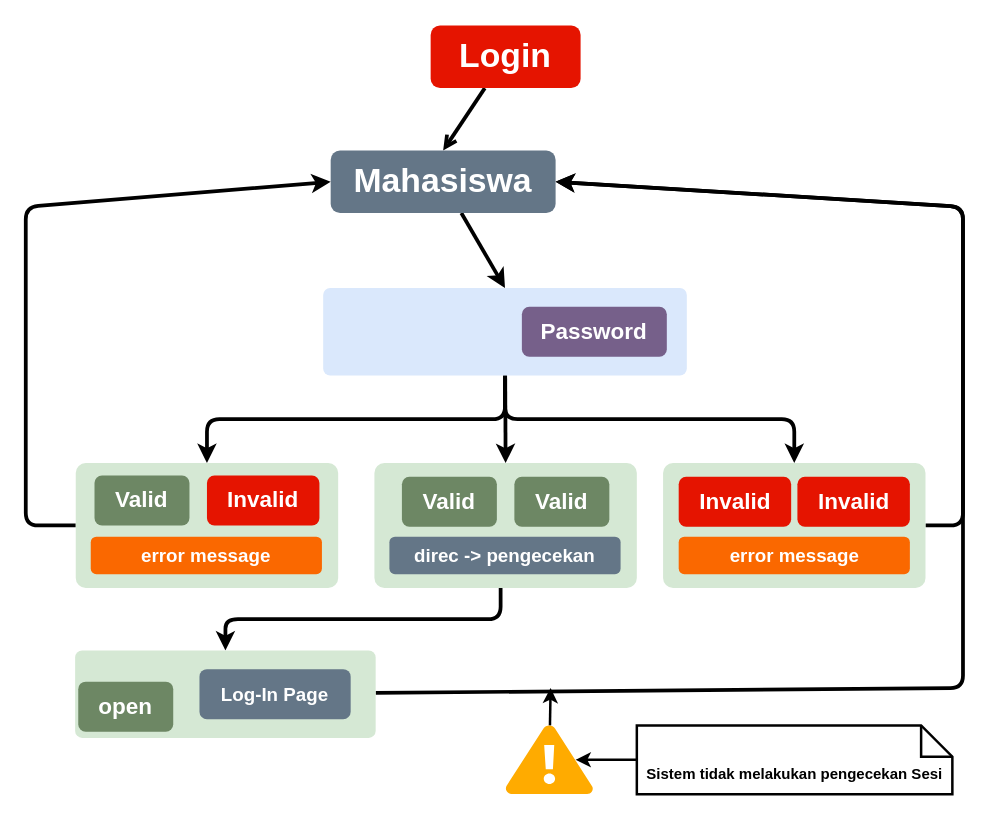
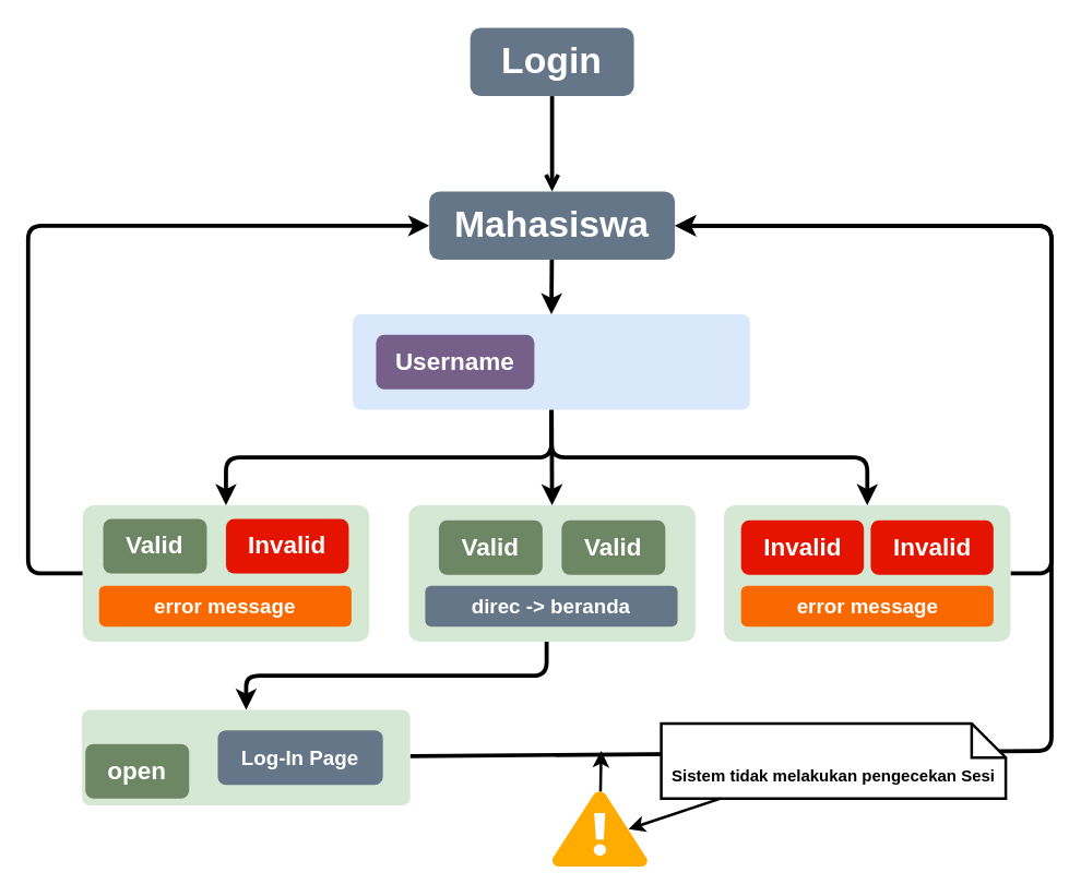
  <mxCell id="0" />
  <mxCell id="1" parent="0" />
  <mxCell id="2" style="edgeStyle=none;html=1;entryX=0.5;entryY=0;entryDx=0;entryDy=0;strokeWidth=3;" parent="1" source="5" target="13" edge="1"><mxGeometry relative="1" as="geometry" /></mxCell>
  <mxCell id="3" style="edgeStyle=orthogonalEdgeStyle;html=1;entryX=0.5;entryY=0;entryDx=0;entryDy=0;strokeWidth=3;" parent="1" source="5" target="16" edge="1"><mxGeometry relative="1" as="geometry" /></mxCell>
  <mxCell id="4" style="edgeStyle=orthogonalEdgeStyle;html=1;entryX=0.5;entryY=0;entryDx=0;entryDy=0;strokeWidth=3;" parent="1" source="5" target="20" edge="1"><mxGeometry relative="1" as="geometry" /></mxCell>
  <mxCell id="5" value="" style="rounded=1;whiteSpace=wrap;html=1;fillColor=#dae8fc;strokeColor=none;arcSize=8;" parent="1" vertex="1"><mxGeometry x="258" y="230" width="291" height="70" as="geometry" /></mxCell>
  <mxCell id="6" style="edgeStyle=none;html=1;entryX=0.5;entryY=0;entryDx=0;entryDy=0;strokeWidth=3;endArrow=open;" parent="1" source="7" target="9" edge="1"><mxGeometry relative="1" as="geometry" /></mxCell>
- <mxCell id="7" value="&lt;b&gt;&lt;font style=&quot;font-size: 27px; color: rgb(255, 255, 255);&quot;&gt;Login&lt;/font&gt;&lt;/b&gt;" style="rounded=1;whiteSpace=wrap;html=1;strokeWidth=1;fillColor=#e51400;strokeColor=none;fontColor=#ffffff;" parent="1" vertex="1"><mxGeometry x="344" y="20" width="120" height="50" as="geometry" /></mxCell>
+ <mxCell id="7" value="&lt;b&gt;&lt;font style=&quot;font-size: 27px; color: rgb(255, 255, 255);&quot;&gt;Login&lt;/font&gt;&lt;/b&gt;" style="rounded=1;whiteSpace=wrap;html=1;strokeWidth=1;fillColor=#647687;strokeColor=none;fontColor=#ffffff;" parent="1" vertex="1"><mxGeometry x="344" y="20" width="120" height="50" as="geometry" /></mxCell>
  <mxCell id="8" style="edgeStyle=none;html=1;entryX=0.5;entryY=0;entryDx=0;entryDy=0;strokeWidth=3;" parent="1" source="9" target="5" edge="1"><mxGeometry relative="1" as="geometry" /></mxCell>
- <mxCell id="9" value="&lt;b&gt;&lt;font style=&quot;font-size: 27px; color: rgb(255, 255, 255);&quot;&gt;Mahasiswa&lt;/font&gt;&lt;/b&gt;" style="rounded=1;whiteSpace=wrap;html=1;strokeWidth=1;fillColor=#647687;strokeColor=none;fontColor=#ffffff;" parent="1" vertex="1"><mxGeometry x="264" y="120" width="180" height="50" as="geometry" /></mxCell>
- <mxCell id="11" value="&lt;b&gt;&lt;font style=&quot;color: rgb(255, 255, 255);&quot;&gt;Password&lt;/font&gt;&lt;/b&gt;" style="rounded=1;whiteSpace=wrap;html=1;strokeWidth=1;fillColor=#76608a;strokeColor=none;fontColor=#ffffff;fontSize=18;" parent="1" vertex="1"><mxGeometry x="417" y="245" width="116" height="40" as="geometry" /></mxCell>
+ <mxCell id="9" value="&lt;b&gt;&lt;font style=&quot;font-size: 27px; color: rgb(255, 255, 255);&quot;&gt;Mahasiswa&lt;/font&gt;&lt;/b&gt;" style="rounded=1;whiteSpace=wrap;html=1;strokeWidth=1;fillColor=#647687;strokeColor=none;fontColor=#ffffff;" parent="1" vertex="1"><mxGeometry x="314" y="140" width="180" height="50" as="geometry" /></mxCell>
+ <mxCell id="10" value="&lt;b&gt;&lt;font style=&quot;color: rgb(255, 255, 255);&quot;&gt;Username&lt;/font&gt;&lt;/b&gt;" style="rounded=1;whiteSpace=wrap;html=1;strokeWidth=1;fillColor=#76608a;strokeColor=none;fontColor=#ffffff;fontSize=18;" parent="1" vertex="1"><mxGeometry x="275" y="245" width="116" height="40" as="geometry" /></mxCell>
  <mxCell id="12" style="edgeStyle=orthogonalEdgeStyle;html=1;entryX=0.5;entryY=0;entryDx=0;entryDy=0;strokeWidth=3;" parent="1" source="13" target="28" edge="1"><mxGeometry relative="1" as="geometry"><Array as="points"><mxPoint x="400" y="495" /><mxPoint x="180" y="495" /></Array></mxGeometry></mxCell>
  <mxCell id="13" value="" style="rounded=1;whiteSpace=wrap;html=1;fillColor=#d5e8d4;strokeColor=none;arcSize=8;" parent="1" vertex="1"><mxGeometry x="299" y="370" width="210" height="100" as="geometry" /></mxCell>
  <mxCell id="14" value="&lt;b&gt;&lt;font style=&quot;color: rgb(255, 255, 255);&quot;&gt;Valid&lt;/font&gt;&lt;/b&gt;" style="rounded=1;whiteSpace=wrap;html=1;strokeWidth=1;fillColor=#6d8764;strokeColor=none;fontColor=#ffffff;fontSize=18;" parent="1" vertex="1"><mxGeometry x="321" y="381" width="76" height="40" as="geometry" /></mxCell>
  <mxCell id="15" style="edgeStyle=none;html=1;entryX=0;entryY=0.5;entryDx=0;entryDy=0;strokeWidth=3;" parent="1" source="16" target="9" edge="1"><mxGeometry relative="1" as="geometry"><Array as="points"><mxPoint x="20" y="420" /><mxPoint x="20" y="165" /></Array></mxGeometry></mxCell>
  <mxCell id="16" value="" style="rounded=1;whiteSpace=wrap;html=1;fillColor=#d5e8d4;strokeColor=none;arcSize=8;" parent="1" vertex="1"><mxGeometry x="60" y="370" width="210" height="100" as="geometry" /></mxCell>
  <mxCell id="17" value="&lt;b&gt;&lt;font style=&quot;color: rgb(255, 255, 255);&quot;&gt;Valid&lt;/font&gt;&lt;/b&gt;" style="rounded=1;whiteSpace=wrap;html=1;strokeWidth=1;fillColor=#6d8764;strokeColor=none;fontColor=#ffffff;fontSize=18;" parent="1" vertex="1"><mxGeometry x="75" y="380" width="76" height="40" as="geometry" /></mxCell>
  <mxCell id="18" value="&lt;b&gt;&lt;font style=&quot;color: rgb(255, 255, 255);&quot;&gt;Invalid&lt;/font&gt;&lt;/b&gt;" style="rounded=1;whiteSpace=wrap;html=1;strokeWidth=1;fillColor=#e51400;strokeColor=none;fontColor=#ffffff;fontSize=18;" parent="1" vertex="1"><mxGeometry x="165" y="380" width="90" height="40" as="geometry" /></mxCell>
  <mxCell id="19" style="edgeStyle=none;html=1;entryX=1;entryY=0.5;entryDx=0;entryDy=0;strokeWidth=3;" parent="1" source="20" target="9" edge="1"><mxGeometry relative="1" as="geometry"><Array as="points"><mxPoint x="770" y="420" /><mxPoint x="770" y="165" /></Array></mxGeometry></mxCell>
  <mxCell id="20" value="" style="rounded=1;whiteSpace=wrap;html=1;fillColor=#d5e8d4;strokeColor=none;arcSize=8;" parent="1" vertex="1"><mxGeometry x="530" y="370" width="210" height="100" as="geometry" /></mxCell>
  <mxCell id="21" value="&lt;b&gt;&lt;font style=&quot;color: rgb(255, 255, 255);&quot;&gt;Invalid&lt;/font&gt;&lt;/b&gt;" style="rounded=1;whiteSpace=wrap;html=1;strokeWidth=1;fillColor=#e51400;strokeColor=none;fontColor=#ffffff;fontSize=18;" parent="1" vertex="1"><mxGeometry x="637.5" y="381" width="90" height="40" as="geometry" /></mxCell>
  <mxCell id="22" value="&lt;b&gt;&lt;font style=&quot;color: rgb(255, 255, 255);&quot;&gt;Valid&lt;/font&gt;&lt;/b&gt;" style="rounded=1;whiteSpace=wrap;html=1;strokeWidth=1;fillColor=#6d8764;strokeColor=none;fontColor=#ffffff;fontSize=18;" parent="1" vertex="1"><mxGeometry x="411" y="381" width="76" height="40" as="geometry" /></mxCell>
  <mxCell id="23" value="&lt;b&gt;&lt;font style=&quot;color: rgb(255, 255, 255);&quot;&gt;Invalid&lt;/font&gt;&lt;/b&gt;" style="rounded=1;whiteSpace=wrap;html=1;strokeWidth=1;fillColor=#e51400;strokeColor=none;fontColor=#ffffff;fontSize=18;" parent="1" vertex="1"><mxGeometry x="542.5" y="381" width="90" height="40" as="geometry" /></mxCell>
  <mxCell id="24" value="&lt;b&gt;&lt;font style=&quot;color: rgb(255, 255, 255);&quot;&gt;error message&lt;/font&gt;&lt;/b&gt;" style="rounded=1;whiteSpace=wrap;html=1;strokeWidth=1;fillColor=#fa6800;strokeColor=none;fontColor=#000000;fontSize=15;" parent="1" vertex="1"><mxGeometry x="72" y="429" width="185" height="30" as="geometry" /></mxCell>
  <mxCell id="25" value="&lt;b&gt;&lt;font style=&quot;color: rgb(255, 255, 255);&quot;&gt;error message&lt;/font&gt;&lt;/b&gt;" style="rounded=1;whiteSpace=wrap;html=1;strokeWidth=1;fillColor=#fa6800;strokeColor=none;fontColor=#000000;fontSize=15;" parent="1" vertex="1"><mxGeometry x="542.5" y="429" width="185" height="30" as="geometry" /></mxCell>
- <mxCell id="26" value="&lt;b&gt;&lt;font style=&quot;color: rgb(255, 255, 255);&quot;&gt;direc -&amp;gt; pengecekan&lt;/font&gt;&lt;/b&gt;" style="rounded=1;whiteSpace=wrap;html=1;strokeWidth=1;fillColor=#647687;strokeColor=none;fontColor=#ffffff;fontSize=15;" parent="1" vertex="1"><mxGeometry x="311" y="429" width="185" height="30" as="geometry" /></mxCell>
+ <mxCell id="26" value="&lt;b&gt;&lt;font style=&quot;color: rgb(255, 255, 255);&quot;&gt;direc -&amp;gt; beranda&lt;/font&gt;&lt;/b&gt;" style="rounded=1;whiteSpace=wrap;html=1;strokeWidth=1;fillColor=#647687;strokeColor=none;fontColor=#ffffff;fontSize=15;" parent="1" vertex="1"><mxGeometry x="311" y="429" width="185" height="30" as="geometry" /></mxCell>
  <mxCell id="27" style="edgeStyle=none;html=1;entryX=1;entryY=0.5;entryDx=0;entryDy=0;strokeWidth=3;" parent="1" source="28" target="9" edge="1"><mxGeometry relative="1" as="geometry"><Array as="points"><mxPoint x="770" y="550" /><mxPoint x="770" y="165" /></Array></mxGeometry></mxCell>
  <mxCell id="28" value="" style="rounded=1;whiteSpace=wrap;html=1;fillColor=#d5e8d4;strokeColor=none;arcSize=8;" parent="1" vertex="1"><mxGeometry x="59.5" y="520" width="240.5" height="70" as="geometry" /></mxCell>
  <mxCell id="29" value="&lt;b&gt;&lt;font style=&quot;color: rgb(255, 255, 255);&quot;&gt;open&lt;/font&gt;&lt;/b&gt;" style="rounded=1;whiteSpace=wrap;html=1;strokeWidth=1;fillColor=#6d8764;strokeColor=none;fontColor=#ffffff;fontSize=18;" parent="1" vertex="1"><mxGeometry x="62" y="545" width="76" height="40" as="geometry" /></mxCell>
  <mxCell id="30" value="&lt;b&gt;&lt;font style=&quot;color: rgb(255, 255, 255);&quot;&gt;Log-In Page&lt;/font&gt;&lt;/b&gt;" style="rounded=1;whiteSpace=wrap;html=1;strokeWidth=1;fillColor=#647687;strokeColor=none;fontColor=#ffffff;fontSize=15;" parent="1" vertex="1"><mxGeometry x="159" y="535" width="121" height="40" as="geometry" /></mxCell>
  <mxCell id="31" value="" style="edgeStyle=none;html=1;strokeWidth=2;" parent="1" source="32" edge="1"><mxGeometry relative="1" as="geometry"><mxPoint x="440" y="550" as="targetPoint" /></mxGeometry></mxCell>
  <mxCell id="32" value="" style="shape=mxgraph.azure.azure_alert;fillColor=#FFAB00;strokeColor=none;fontColor=#172B4C;fontSize=18;fontStyle=1;labelPosition=right;verticalLabelPosition=middle;align=left;verticalAlign=middle;html=1;spacingLeft=5;sketch=0;hachureGap=4;pointerEvents=0;fontFamily=Architects Daughter;fontSource=https%3A%2F%2Ffonts.googleapis.com%2Fcss%3Ffamily%3DArchitects%2BDaughter;" parent="1" vertex="1"><mxGeometry x="404" y="580" width="70" height="55" as="geometry" /></mxCell>
- <mxCell id="33" value="Sistem tidak melakukan pengecekan Sesi" style="shape=note2;boundedLbl=1;whiteSpace=wrap;html=1;size=25;verticalAlign=top;align=center;strokeWidth=2;fontStyle=1" parent="1" vertex="1"><mxGeometry x="509" y="580" width="252.5" height="55" as="geometry" /></mxCell>
+ <mxCell id="33" value="Sistem tidak melakukan pengecekan Sesi" style="shape=note2;boundedLbl=1;whiteSpace=wrap;html=1;size=25;verticalAlign=top;align=center;strokeWidth=2;fontStyle=1" parent="1" vertex="1"><mxGeometry x="484" y="530" width="252.5" height="55" as="geometry" /></mxCell>
  <mxCell id="34" style="edgeStyle=none;html=1;entryX=0.8;entryY=0.5;entryDx=0;entryDy=0;entryPerimeter=0;strokeWidth=2;" parent="1" source="33" target="32" edge="1"><mxGeometry relative="1" as="geometry" /></mxCell>
